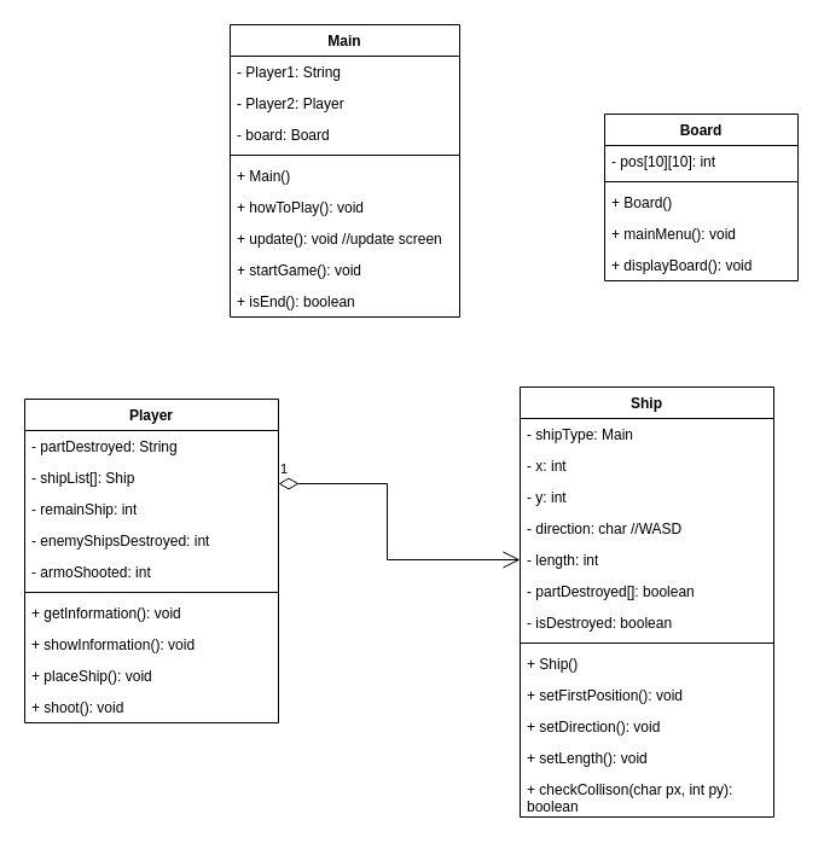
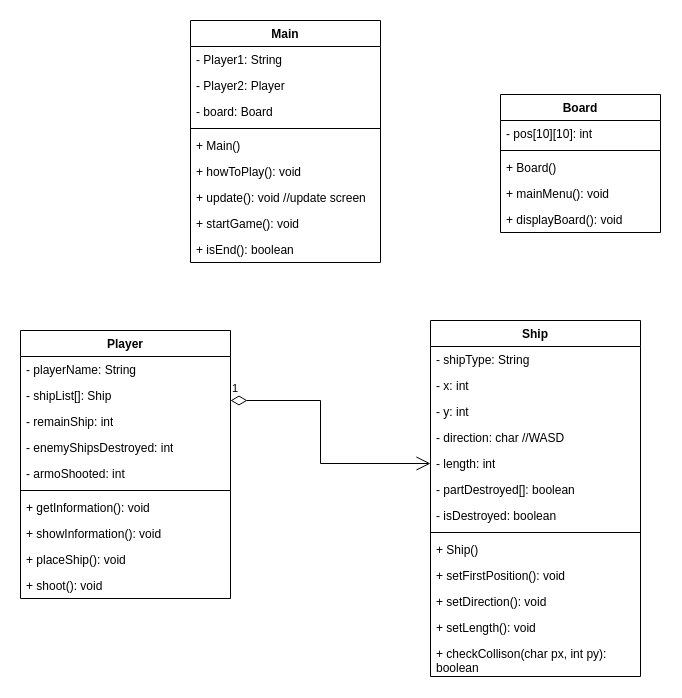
  <mxCell id="0" />
  <mxCell id="1" parent="0" />
  <mxCell id="2" value="Main" style="swimlane;fontStyle=1;align=center;verticalAlign=top;childLayout=stackLayout;horizontal=1;startSize=26;horizontalStack=0;resizeParent=1;resizeParentMax=0;resizeLast=0;collapsible=1;marginBottom=0;whiteSpace=wrap;html=1;" vertex="1" parent="1"><mxGeometry x="190" y="20" width="190" height="242" as="geometry" /></mxCell>
  <mxCell id="3" value="- Player1: String&lt;br&gt;" style="text;strokeColor=none;fillColor=none;align=left;verticalAlign=top;spacingLeft=4;spacingRight=4;overflow=hidden;rotatable=0;points=[[0,0.5],[1,0.5]];portConstraint=eastwest;whiteSpace=wrap;html=1;" vertex="1" parent="2"><mxGeometry y="26" width="190" height="26" as="geometry" /></mxCell>
  <mxCell id="4" value="- Player2: Player" style="text;strokeColor=none;fillColor=none;align=left;verticalAlign=top;spacingLeft=4;spacingRight=4;overflow=hidden;rotatable=0;points=[[0,0.5],[1,0.5]];portConstraint=eastwest;whiteSpace=wrap;html=1;" vertex="1" parent="2"><mxGeometry y="52" width="190" height="26" as="geometry" /></mxCell>
  <mxCell id="5" value="- board: Board" style="text;strokeColor=none;fillColor=none;align=left;verticalAlign=top;spacingLeft=4;spacingRight=4;overflow=hidden;rotatable=0;points=[[0,0.5],[1,0.5]];portConstraint=eastwest;whiteSpace=wrap;html=1;" vertex="1" parent="2"><mxGeometry y="78" width="190" height="26" as="geometry" /></mxCell>
  <mxCell id="6" value="" style="line;strokeWidth=1;fillColor=none;align=left;verticalAlign=middle;spacingTop=-1;spacingLeft=3;spacingRight=3;rotatable=0;labelPosition=right;points=[];portConstraint=eastwest;strokeColor=inherit;" vertex="1" parent="2"><mxGeometry y="104" width="190" height="8" as="geometry" /></mxCell>
  <mxCell id="7" value="+ Main()" style="text;strokeColor=none;fillColor=none;align=left;verticalAlign=top;spacingLeft=4;spacingRight=4;overflow=hidden;rotatable=0;points=[[0,0.5],[1,0.5]];portConstraint=eastwest;whiteSpace=wrap;html=1;" vertex="1" parent="2"><mxGeometry y="112" width="190" height="26" as="geometry" /></mxCell>
  <mxCell id="8" value="+ howToPlay(): void" style="text;strokeColor=none;fillColor=none;align=left;verticalAlign=top;spacingLeft=4;spacingRight=4;overflow=hidden;rotatable=0;points=[[0,0.5],[1,0.5]];portConstraint=eastwest;whiteSpace=wrap;html=1;" vertex="1" parent="2"><mxGeometry y="138" width="190" height="26" as="geometry" /></mxCell>
  <mxCell id="9" value="+ update(): void //update screen" style="text;strokeColor=none;fillColor=none;align=left;verticalAlign=top;spacingLeft=4;spacingRight=4;overflow=hidden;rotatable=0;points=[[0,0.5],[1,0.5]];portConstraint=eastwest;whiteSpace=wrap;html=1;" vertex="1" parent="2"><mxGeometry y="164" width="190" height="26" as="geometry" /></mxCell>
  <mxCell id="10" value="+ startGame(): void" style="text;strokeColor=none;fillColor=none;align=left;verticalAlign=top;spacingLeft=4;spacingRight=4;overflow=hidden;rotatable=0;points=[[0,0.5],[1,0.5]];portConstraint=eastwest;whiteSpace=wrap;html=1;" vertex="1" parent="2"><mxGeometry y="190" width="190" height="26" as="geometry" /></mxCell>
  <mxCell id="11" value="+ isEnd(): boolean" style="text;strokeColor=none;fillColor=none;align=left;verticalAlign=top;spacingLeft=4;spacingRight=4;overflow=hidden;rotatable=0;points=[[0,0.5],[1,0.5]];portConstraint=eastwest;whiteSpace=wrap;html=1;" vertex="1" parent="2"><mxGeometry y="216" width="190" height="26" as="geometry" /></mxCell>
  <mxCell id="12" value="Ship" style="swimlane;fontStyle=1;align=center;verticalAlign=top;childLayout=stackLayout;horizontal=1;startSize=26;horizontalStack=0;resizeParent=1;resizeParentMax=0;resizeLast=0;collapsible=1;marginBottom=0;whiteSpace=wrap;html=1;" vertex="1" parent="1"><mxGeometry x="430" y="320" width="210" height="356" as="geometry" /></mxCell>
- <mxCell id="13" value="- shipType: Main" style="text;strokeColor=none;fillColor=none;align=left;verticalAlign=top;spacingLeft=4;spacingRight=4;overflow=hidden;rotatable=0;points=[[0,0.5],[1,0.5]];portConstraint=eastwest;whiteSpace=wrap;html=1;" vertex="1" parent="12"><mxGeometry y="26" width="210" height="26" as="geometry" /></mxCell>
+ <mxCell id="13" value="- shipType: String" style="text;strokeColor=none;fillColor=none;align=left;verticalAlign=top;spacingLeft=4;spacingRight=4;overflow=hidden;rotatable=0;points=[[0,0.5],[1,0.5]];portConstraint=eastwest;whiteSpace=wrap;html=1;" vertex="1" parent="12"><mxGeometry y="26" width="210" height="26" as="geometry" /></mxCell>
  <mxCell id="14" value="- x: int" style="text;strokeColor=none;fillColor=none;align=left;verticalAlign=top;spacingLeft=4;spacingRight=4;overflow=hidden;rotatable=0;points=[[0,0.5],[1,0.5]];portConstraint=eastwest;whiteSpace=wrap;html=1;" vertex="1" parent="12"><mxGeometry y="52" width="210" height="26" as="geometry" /></mxCell>
  <mxCell id="15" value="- y: int" style="text;strokeColor=none;fillColor=none;align=left;verticalAlign=top;spacingLeft=4;spacingRight=4;overflow=hidden;rotatable=0;points=[[0,0.5],[1,0.5]];portConstraint=eastwest;whiteSpace=wrap;html=1;" vertex="1" parent="12"><mxGeometry y="78" width="210" height="26" as="geometry" /></mxCell>
  <mxCell id="16" value="- direction: char //WASD" style="text;strokeColor=none;fillColor=none;align=left;verticalAlign=top;spacingLeft=4;spacingRight=4;overflow=hidden;rotatable=0;points=[[0,0.5],[1,0.5]];portConstraint=eastwest;whiteSpace=wrap;html=1;" vertex="1" parent="12"><mxGeometry y="104" width="210" height="26" as="geometry" /></mxCell>
  <mxCell id="17" value="- length: int" style="text;strokeColor=none;fillColor=none;align=left;verticalAlign=top;spacingLeft=4;spacingRight=4;overflow=hidden;rotatable=0;points=[[0,0.5],[1,0.5]];portConstraint=eastwest;whiteSpace=wrap;html=1;" vertex="1" parent="12"><mxGeometry y="130" width="210" height="26" as="geometry" /></mxCell>
  <mxCell id="18" value="- partDestroyed[]: boolean" style="text;strokeColor=none;fillColor=none;align=left;verticalAlign=top;spacingLeft=4;spacingRight=4;overflow=hidden;rotatable=0;points=[[0,0.5],[1,0.5]];portConstraint=eastwest;whiteSpace=wrap;html=1;" vertex="1" parent="12"><mxGeometry y="156" width="210" height="26" as="geometry" /></mxCell>
  <mxCell id="19" value="- isDestroyed: boolean" style="text;strokeColor=none;fillColor=none;align=left;verticalAlign=top;spacingLeft=4;spacingRight=4;overflow=hidden;rotatable=0;points=[[0,0.5],[1,0.5]];portConstraint=eastwest;whiteSpace=wrap;html=1;" vertex="1" parent="12"><mxGeometry y="182" width="210" height="26" as="geometry" /></mxCell>
  <mxCell id="20" value="" style="line;strokeWidth=1;fillColor=none;align=left;verticalAlign=middle;spacingTop=-1;spacingLeft=3;spacingRight=3;rotatable=0;labelPosition=right;points=[];portConstraint=eastwest;strokeColor=inherit;" vertex="1" parent="12"><mxGeometry y="208" width="210" height="8" as="geometry" /></mxCell>
  <mxCell id="21" value="+ Ship()" style="text;strokeColor=none;fillColor=none;align=left;verticalAlign=top;spacingLeft=4;spacingRight=4;overflow=hidden;rotatable=0;points=[[0,0.5],[1,0.5]];portConstraint=eastwest;whiteSpace=wrap;html=1;" vertex="1" parent="12"><mxGeometry y="216" width="210" height="26" as="geometry" /></mxCell>
  <mxCell id="22" value="+ setFirstPosition(): void" style="text;strokeColor=none;fillColor=none;align=left;verticalAlign=top;spacingLeft=4;spacingRight=4;overflow=hidden;rotatable=0;points=[[0,0.5],[1,0.5]];portConstraint=eastwest;whiteSpace=wrap;html=1;" vertex="1" parent="12"><mxGeometry y="242" width="210" height="26" as="geometry" /></mxCell>
  <mxCell id="23" value="+ setDirection(): void" style="text;strokeColor=none;fillColor=none;align=left;verticalAlign=top;spacingLeft=4;spacingRight=4;overflow=hidden;rotatable=0;points=[[0,0.5],[1,0.5]];portConstraint=eastwest;whiteSpace=wrap;html=1;" vertex="1" parent="12"><mxGeometry y="268" width="210" height="26" as="geometry" /></mxCell>
  <mxCell id="24" value="+ setLength(): void" style="text;strokeColor=none;fillColor=none;align=left;verticalAlign=top;spacingLeft=4;spacingRight=4;overflow=hidden;rotatable=0;points=[[0,0.5],[1,0.5]];portConstraint=eastwest;whiteSpace=wrap;html=1;" vertex="1" parent="12"><mxGeometry y="294" width="210" height="26" as="geometry" /></mxCell>
  <mxCell id="25" value="+ checkCollison(char px, int py): boolean&lt;br&gt;" style="text;strokeColor=none;fillColor=none;align=left;verticalAlign=top;spacingLeft=4;spacingRight=4;overflow=hidden;rotatable=0;points=[[0,0.5],[1,0.5]];portConstraint=eastwest;whiteSpace=wrap;html=1;" vertex="1" parent="12"><mxGeometry y="320" width="210" height="36" as="geometry" /></mxCell>
  <mxCell id="26" value="Board" style="swimlane;fontStyle=1;align=center;verticalAlign=top;childLayout=stackLayout;horizontal=1;startSize=26;horizontalStack=0;resizeParent=1;resizeParentMax=0;resizeLast=0;collapsible=1;marginBottom=0;whiteSpace=wrap;html=1;" vertex="1" parent="1"><mxGeometry x="500" y="94" width="160" height="138" as="geometry" /></mxCell>
  <mxCell id="27" value="- pos[10][10]: int" style="text;strokeColor=none;fillColor=none;align=left;verticalAlign=top;spacingLeft=4;spacingRight=4;overflow=hidden;rotatable=0;points=[[0,0.5],[1,0.5]];portConstraint=eastwest;whiteSpace=wrap;html=1;" vertex="1" parent="26"><mxGeometry y="26" width="160" height="26" as="geometry" /></mxCell>
  <mxCell id="28" value="" style="line;strokeWidth=1;fillColor=none;align=left;verticalAlign=middle;spacingTop=-1;spacingLeft=3;spacingRight=3;rotatable=0;labelPosition=right;points=[];portConstraint=eastwest;strokeColor=inherit;" vertex="1" parent="26"><mxGeometry y="52" width="160" height="8" as="geometry" /></mxCell>
  <mxCell id="29" value="+ Board()" style="text;strokeColor=none;fillColor=none;align=left;verticalAlign=top;spacingLeft=4;spacingRight=4;overflow=hidden;rotatable=0;points=[[0,0.5],[1,0.5]];portConstraint=eastwest;whiteSpace=wrap;html=1;" vertex="1" parent="26"><mxGeometry y="60" width="160" height="26" as="geometry" /></mxCell>
  <mxCell id="30" value="+ mainMenu(): void" style="text;strokeColor=none;fillColor=none;align=left;verticalAlign=top;spacingLeft=4;spacingRight=4;overflow=hidden;rotatable=0;points=[[0,0.5],[1,0.5]];portConstraint=eastwest;whiteSpace=wrap;html=1;" vertex="1" parent="26"><mxGeometry y="86" width="160" height="26" as="geometry" /></mxCell>
  <mxCell id="31" value="+ displayBoard(): void" style="text;strokeColor=none;fillColor=none;align=left;verticalAlign=top;spacingLeft=4;spacingRight=4;overflow=hidden;rotatable=0;points=[[0,0.5],[1,0.5]];portConstraint=eastwest;whiteSpace=wrap;html=1;" vertex="1" parent="26"><mxGeometry y="112" width="160" height="26" as="geometry" /></mxCell>
  <mxCell id="32" value="Player" style="swimlane;fontStyle=1;align=center;verticalAlign=top;childLayout=stackLayout;horizontal=1;startSize=26;horizontalStack=0;resizeParent=1;resizeParentMax=0;resizeLast=0;collapsible=1;marginBottom=0;whiteSpace=wrap;html=1;" vertex="1" parent="1"><mxGeometry x="20" y="330" width="210" height="268" as="geometry" /></mxCell>
- <mxCell id="33" value="- partDestroyed: String" style="text;strokeColor=none;fillColor=none;align=left;verticalAlign=top;spacingLeft=4;spacingRight=4;overflow=hidden;rotatable=0;points=[[0,0.5],[1,0.5]];portConstraint=eastwest;whiteSpace=wrap;html=1;" vertex="1" parent="32"><mxGeometry y="26" width="210" height="26" as="geometry" /></mxCell>
+ <mxCell id="33" value="- playerName: String" style="text;strokeColor=none;fillColor=none;align=left;verticalAlign=top;spacingLeft=4;spacingRight=4;overflow=hidden;rotatable=0;points=[[0,0.5],[1,0.5]];portConstraint=eastwest;whiteSpace=wrap;html=1;" vertex="1" parent="32"><mxGeometry y="26" width="210" height="26" as="geometry" /></mxCell>
  <mxCell id="34" value="- shipList[]: Ship" style="text;strokeColor=none;fillColor=none;align=left;verticalAlign=top;spacingLeft=4;spacingRight=4;overflow=hidden;rotatable=0;points=[[0,0.5],[1,0.5]];portConstraint=eastwest;whiteSpace=wrap;html=1;" vertex="1" parent="32"><mxGeometry y="52" width="210" height="26" as="geometry" /></mxCell>
  <mxCell id="35" value="- remainShip: int" style="text;strokeColor=none;fillColor=none;align=left;verticalAlign=top;spacingLeft=4;spacingRight=4;overflow=hidden;rotatable=0;points=[[0,0.5],[1,0.5]];portConstraint=eastwest;whiteSpace=wrap;html=1;" vertex="1" parent="32"><mxGeometry y="78" width="210" height="26" as="geometry" /></mxCell>
  <mxCell id="36" value="- enemyShipsDestroyed: int&lt;br&gt;" style="text;strokeColor=none;fillColor=none;align=left;verticalAlign=top;spacingLeft=4;spacingRight=4;overflow=hidden;rotatable=0;points=[[0,0.5],[1,0.5]];portConstraint=eastwest;whiteSpace=wrap;html=1;" vertex="1" parent="32"><mxGeometry y="104" width="210" height="26" as="geometry" /></mxCell>
  <mxCell id="37" value="- armoShooted: int" style="text;strokeColor=none;fillColor=none;align=left;verticalAlign=top;spacingLeft=4;spacingRight=4;overflow=hidden;rotatable=0;points=[[0,0.5],[1,0.5]];portConstraint=eastwest;whiteSpace=wrap;html=1;" vertex="1" parent="32"><mxGeometry y="130" width="210" height="26" as="geometry" /></mxCell>
  <mxCell id="38" value="" style="line;strokeWidth=1;fillColor=none;align=left;verticalAlign=middle;spacingTop=-1;spacingLeft=3;spacingRight=3;rotatable=0;labelPosition=right;points=[];portConstraint=eastwest;strokeColor=inherit;" vertex="1" parent="32"><mxGeometry y="156" width="210" height="8" as="geometry" /></mxCell>
  <mxCell id="39" value="+ getInformation(): void" style="text;strokeColor=none;fillColor=none;align=left;verticalAlign=top;spacingLeft=4;spacingRight=4;overflow=hidden;rotatable=0;points=[[0,0.5],[1,0.5]];portConstraint=eastwest;whiteSpace=wrap;html=1;" vertex="1" parent="32"><mxGeometry y="164" width="210" height="26" as="geometry" /></mxCell>
  <mxCell id="40" value="+ showInformation(): void" style="text;strokeColor=none;fillColor=none;align=left;verticalAlign=top;spacingLeft=4;spacingRight=4;overflow=hidden;rotatable=0;points=[[0,0.5],[1,0.5]];portConstraint=eastwest;whiteSpace=wrap;html=1;" vertex="1" parent="32"><mxGeometry y="190" width="210" height="26" as="geometry" /></mxCell>
  <mxCell id="41" value="+ placeShip(): void" style="text;strokeColor=none;fillColor=none;align=left;verticalAlign=top;spacingLeft=4;spacingRight=4;overflow=hidden;rotatable=0;points=[[0,0.5],[1,0.5]];portConstraint=eastwest;whiteSpace=wrap;html=1;" vertex="1" parent="32"><mxGeometry y="216" width="210" height="26" as="geometry" /></mxCell>
  <mxCell id="42" value="+ shoot(): void" style="text;strokeColor=none;fillColor=none;align=left;verticalAlign=top;spacingLeft=4;spacingRight=4;overflow=hidden;rotatable=0;points=[[0,0.5],[1,0.5]];portConstraint=eastwest;whiteSpace=wrap;html=1;" vertex="1" parent="32"><mxGeometry y="242" width="210" height="26" as="geometry" /></mxCell>
  <mxCell id="43" value="1" style="endArrow=open;html=1;endSize=12;startArrow=diamondThin;startSize=14;startFill=0;edgeStyle=orthogonalEdgeStyle;align=left;verticalAlign=bottom;rounded=0;entryX=0;entryY=0.5;entryDx=0;entryDy=0;" edge="1" parent="1" target="17"><mxGeometry x="-1" y="3" relative="1" as="geometry"><mxPoint x="230" y="400" as="sourcePoint" /><mxPoint x="390" y="400" as="targetPoint" /><Array as="points"><mxPoint x="320" y="400" /><mxPoint x="320" y="463" /></Array></mxGeometry></mxCell>
